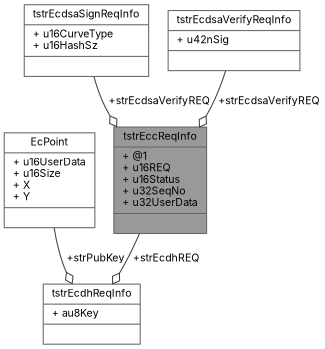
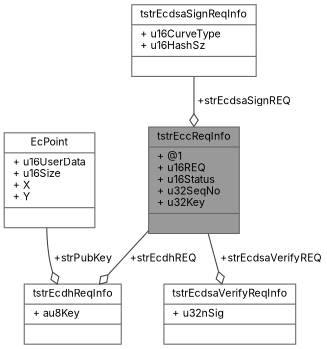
  digraph {
    fontname=Inter
    node [color=gray40 fillcolor=white fontname=Inter fontsize=10 shape=record style=filled]
    edge [arrowhead=odiamond color=grey25 fontname=Inter fontsize=10 labelfontname=FreeSans labelfontsize=10 style=solid]
-   n1 [fillcolor=grey60 fontcolor=black height=0.2 label="{tstrEccReqInfo\n|+ @1\l+ u16REQ\l+ u16Status\l+ u32SeqNo\l+ u32UserData\l|}" width=0.4]
+   n1 [fillcolor=grey60 fontcolor=black height=0.2 label="{tstrEccReqInfo\n|+ @1\l+ u16REQ\l+ u16Status\l+ u32SeqNo\l+ u32Key\l|}" width=0.4]
    n2 [height=0.2 label="{tstrEcdhReqInfo\n|+ au8Key\l|}" width=0.4]
    n3 [height=0.2 label="{EcPoint\n|+ u16UserData\l+ u16Size\l+ X\l+ Y\l|}" width=0.4]
    n4 [height=0.2 label="{tstrEcdsaSignReqInfo\n|+ u16CurveType\l+ u16HashSz\l|}" width=0.4]
-   n5 [height=0.2 label="{tstrEcdsaVerifyReqInfo\n|+ u42nSig\l|}" width=0.4]
+   n5 [height=0.2 label="{tstrEcdsaVerifyReqInfo\n|+ u32nSig\l|}" width=0.4]
    n1 -> n2 [label=" +strEcdhREQ"]
    n3 -> n2 [label=" +strPubKey"]
-   n4 -> n1 [label=" +strEcdsaVerifyREQ"]
-   n5 -> n1 [label=" +strEcdsaVerifyREQ"]
+   n4 -> n1 [label=" +strEcdsaSignREQ"]
+   n1 -> n5 [label=" +strEcdsaVerifyREQ"]
  }
